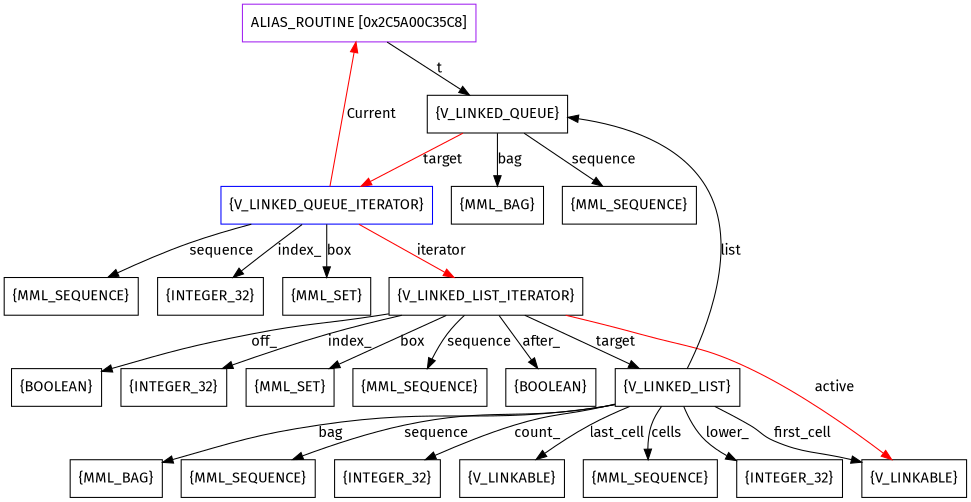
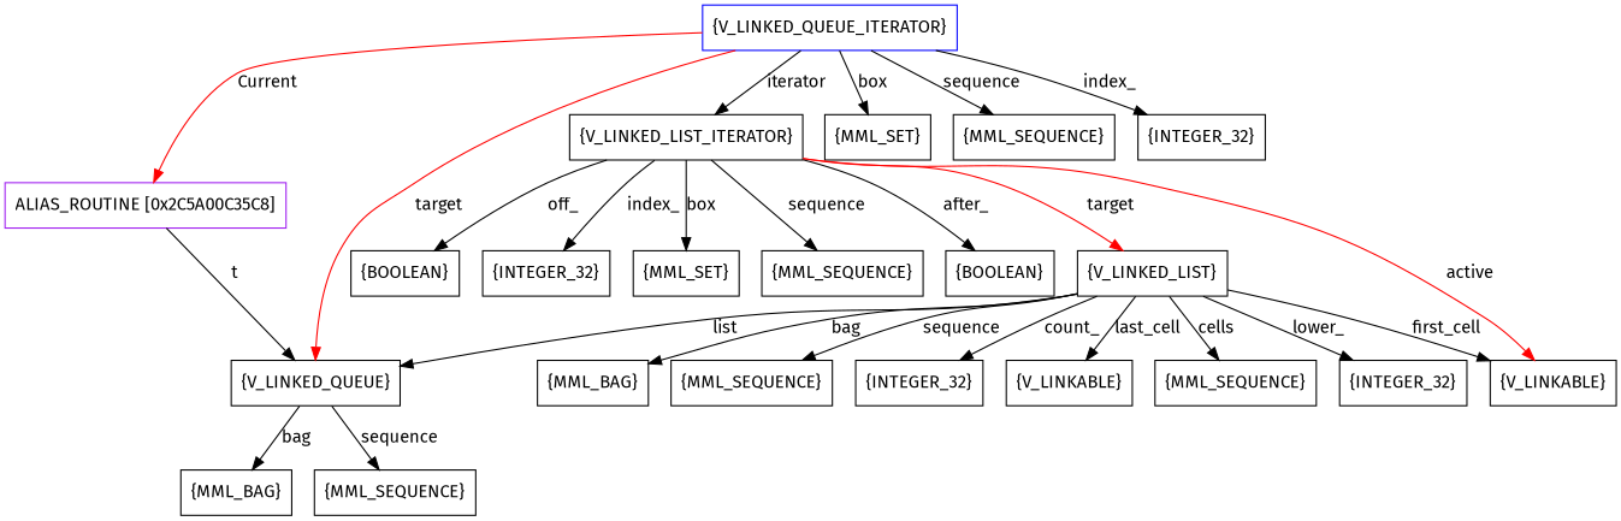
  digraph {
    fontname="Fira Sans"
    node [fontname="Fira Sans" shape=box]
    edge [fontname="Fira Sans"]
    n1 [color=purple label=<ALIAS_ROUTINE [0x2C5A00C35C8]>]
    n2 [label=<{V_LINKED_QUEUE}>]
    n3 [color=blue label=<{V_LINKED_QUEUE_ITERATOR}>]
    n4 [label=<{MML_SET}>]
    n5 [label=<{MML_SEQUENCE}>]
    n6 [label=<{INTEGER_32}>]
    n7 [label=<{V_LINKED_LIST_ITERATOR}>]
    n8 [label=<{MML_BAG}>]
    n9 [label=<{MML_SEQUENCE}>]
    n10 [label=<{V_LINKED_LIST}>]
    n11 [label=<{V_LINKABLE}>]
    n12 [label=<{BOOLEAN}>]
    n13 [label=<{INTEGER_32}>]
    n14 [label=<{MML_SET}>]
    n15 [label=<{MML_SEQUENCE}>]
    n16 [label=<{BOOLEAN}>]
    n17 [label=<{INTEGER_32}>]
    n18 [label=<{MML_BAG}>]
    n19 [label=<{MML_SEQUENCE}>]
    n20 [label=<{INTEGER_32}>]
    n21 [label=<{V_LINKABLE}>]
    n22 [label=<{MML_SEQUENCE}>]
    n1 -> n2 [label=<t>]
    n2 -> n8 [label=<bag>]
    n2 -> n9 [label=<sequence>]
    n3 -> n1 [color=red label=<Current>]
-   n2 -> n3 [color=red label=<target>]
+   n3 -> n2 [color=red label=<target>]
    n3 -> n4 [label=box]
    n3 -> n5 [label=<sequence>]
    n3 -> n6 [label=<index_>]
-   n3 -> n7 [color=red label=<iterator>]
-   n7 -> n10 [color=black label=<target>]
+   n3 -> n7 [color=black label=<iterator>]
+   n7 -> n10 [color=red label=<target>]
    n7 -> n11 [color=red label=<active>]
    n7 -> n12 [label=<off_>]
    n7 -> n13 [label=<index_>]
    n7 -> n14 [label=box]
    n7 -> n15 [label=<sequence>]
    n7 -> n16 [label=<after_>]
    n10 -> n2 [label=<list>]
    n10 -> n11 [label=<first_cell>]
    n10 -> n17 [label=<lower_>]
    n10 -> n18 [label=<bag>]
    n10 -> n19 [label=<sequence>]
    n10 -> n20 [label=<count_>]
    n10 -> n21 [label=<last_cell>]
    n10 -> n22 [label=<cells>]
  }
